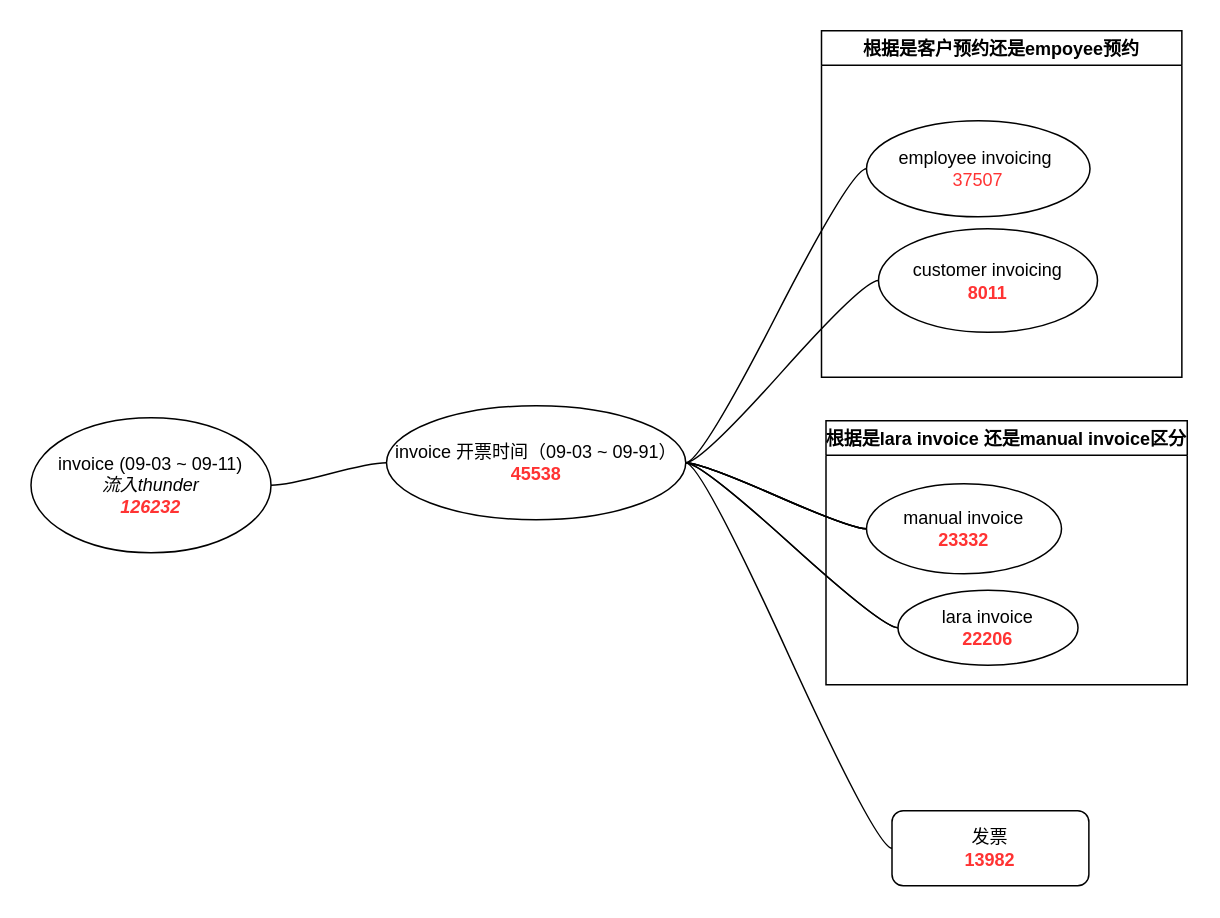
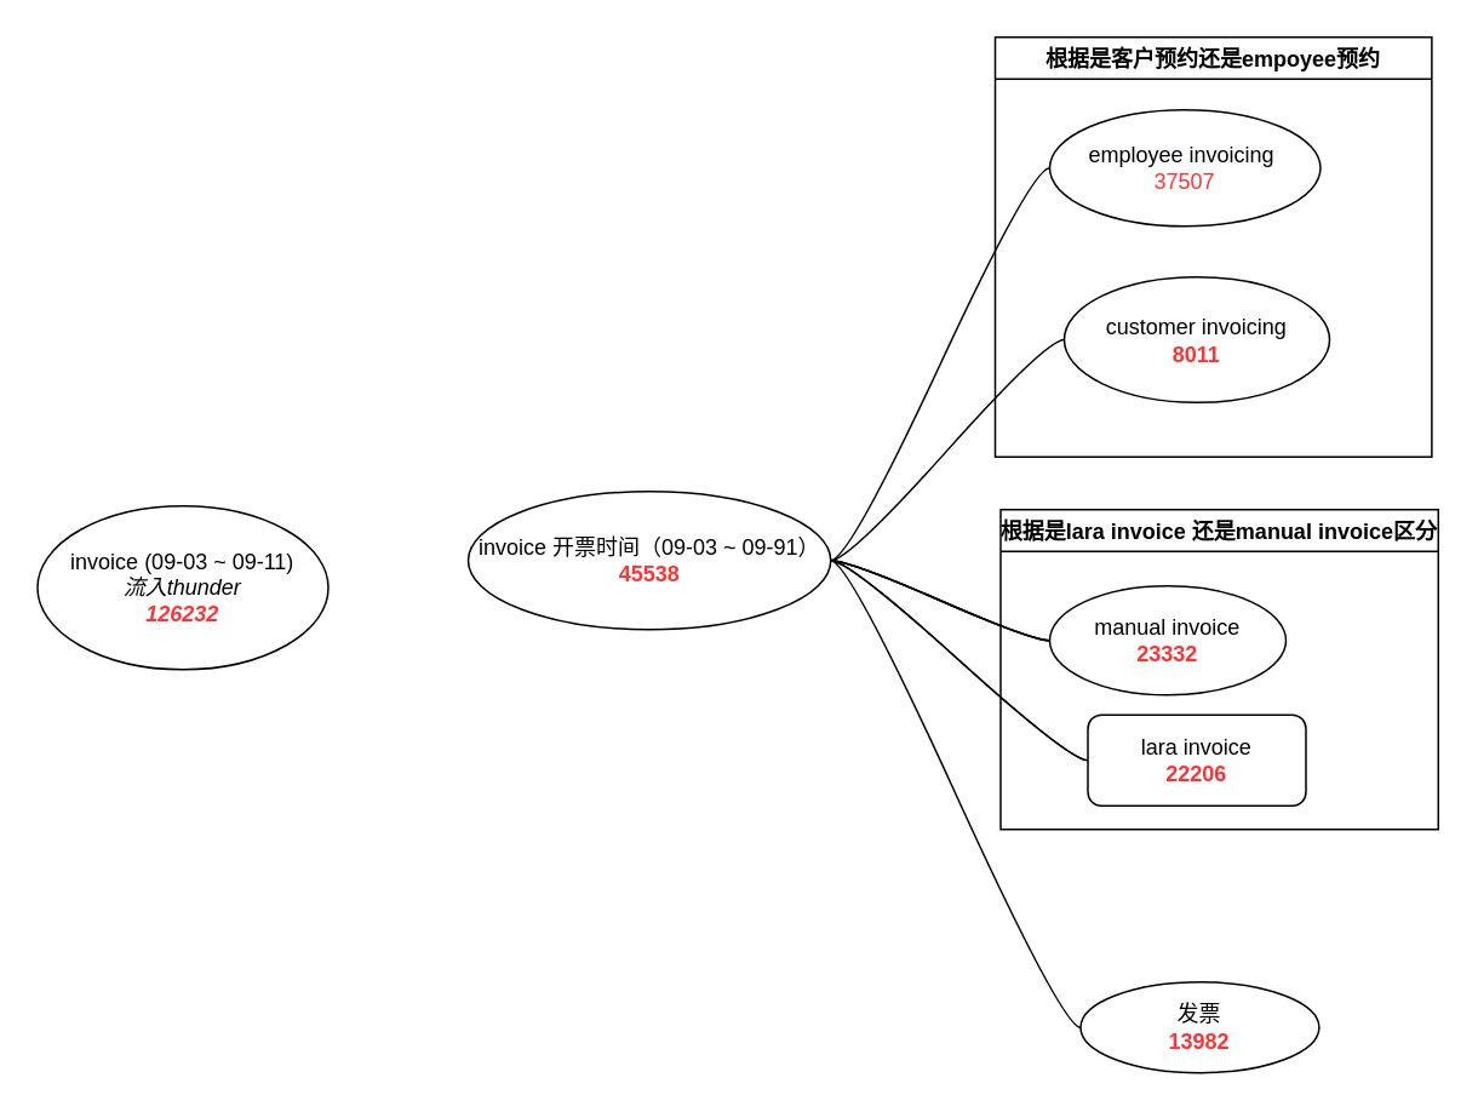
  <mxCell id="0" />
  <mxCell id="1" parent="0" />
- <mxCell id="2" value="" style="edgeStyle=entityRelationEdgeStyle;rounded=0;orthogonalLoop=1;jettySize=auto;html=1;startArrow=none;endArrow=none;segment=10;curved=1;sourcePerimeterSpacing=0;targetPerimeterSpacing=0;" edge="1" parent="1" source="3" target="12"><mxGeometry relative="1" as="geometry" /></mxCell>
  <mxCell id="3" value="invoice (09-03 ~ 09-11) &lt;br&gt;&lt;i&gt;流入thunder&lt;br&gt;&lt;b&gt;&lt;font color=&quot;#ff3333&quot;&gt;126232&lt;/font&gt;&lt;/b&gt;&lt;br&gt;&lt;/i&gt;" style="ellipse;whiteSpace=wrap;html=1;align=center;newEdgeStyle={&quot;edgeStyle&quot;:&quot;entityRelationEdgeStyle&quot;,&quot;startArrow&quot;:&quot;none&quot;,&quot;endArrow&quot;:&quot;none&quot;,&quot;segment&quot;:10,&quot;curved&quot;:1,&quot;sourcePerimeterSpacing&quot;:0,&quot;targetPerimeterSpacing&quot;:0};treeFolding=1;treeMoving=1;" vertex="1" parent="1"><mxGeometry x="20" y="278" width="160" height="90" as="geometry" /></mxCell>
  <mxCell id="4" value="" style="edgeStyle=entityRelationEdgeStyle;rounded=0;orthogonalLoop=1;jettySize=auto;html=1;startArrow=none;endArrow=none;segment=10;curved=1;sourcePerimeterSpacing=0;targetPerimeterSpacing=0;" edge="1" parent="1" source="12" target="19"><mxGeometry relative="1" as="geometry" /></mxCell>
  <mxCell id="5" value="" style="edgeStyle=entityRelationEdgeStyle;rounded=0;orthogonalLoop=1;jettySize=auto;html=1;startArrow=none;endArrow=none;segment=10;curved=1;sourcePerimeterSpacing=0;targetPerimeterSpacing=0;" edge="1" parent="1" source="12" target="19"><mxGeometry relative="1" as="geometry" /></mxCell>
  <mxCell id="6" value="" style="edgeStyle=entityRelationEdgeStyle;rounded=0;orthogonalLoop=1;jettySize=auto;html=1;startArrow=none;endArrow=none;segment=10;curved=1;sourcePerimeterSpacing=0;targetPerimeterSpacing=0;" edge="1" parent="1" source="12" target="18"><mxGeometry relative="1" as="geometry" /></mxCell>
  <mxCell id="7" value="" style="edgeStyle=entityRelationEdgeStyle;rounded=0;orthogonalLoop=1;jettySize=auto;html=1;startArrow=none;endArrow=none;segment=10;curved=1;sourcePerimeterSpacing=0;targetPerimeterSpacing=0;" edge="1" parent="1" source="12" target="18"><mxGeometry relative="1" as="geometry" /></mxCell>
  <mxCell id="8" value="" style="edgeStyle=entityRelationEdgeStyle;rounded=0;orthogonalLoop=1;jettySize=auto;html=1;startArrow=none;endArrow=none;segment=10;curved=1;sourcePerimeterSpacing=0;targetPerimeterSpacing=0;" edge="1" parent="1" source="12" target="13"><mxGeometry relative="1" as="geometry" /></mxCell>
  <mxCell id="9" value="" style="edgeStyle=entityRelationEdgeStyle;rounded=0;orthogonalLoop=1;jettySize=auto;html=1;startArrow=none;endArrow=none;segment=10;curved=1;sourcePerimeterSpacing=0;targetPerimeterSpacing=0;" edge="1" parent="1" source="12" target="18"><mxGeometry relative="1" as="geometry" /></mxCell>
  <mxCell id="10" value="" style="edgeStyle=entityRelationEdgeStyle;rounded=0;orthogonalLoop=1;jettySize=auto;html=1;startArrow=none;endArrow=none;segment=10;curved=1;sourcePerimeterSpacing=0;targetPerimeterSpacing=0;" edge="1" parent="1" source="12" target="16"><mxGeometry relative="1" as="geometry" /></mxCell>
  <mxCell id="11" value="" style="edgeStyle=entityRelationEdgeStyle;rounded=0;orthogonalLoop=1;jettySize=auto;html=1;startArrow=none;endArrow=none;segment=10;curved=1;sourcePerimeterSpacing=0;targetPerimeterSpacing=0;" edge="1" parent="1" source="12" target="14"><mxGeometry relative="1" as="geometry" /></mxCell>
  <mxCell id="12" value="invoice 开票时间（09-03 ~ 09-91）&lt;br&gt;&lt;b&gt;&lt;font color=&quot;#ff3333&quot;&gt;45538&lt;/font&gt;&lt;/b&gt;" style="ellipse;whiteSpace=wrap;html=1;align=center;newEdgeStyle={&quot;edgeStyle&quot;:&quot;entityRelationEdgeStyle&quot;,&quot;startArrow&quot;:&quot;none&quot;,&quot;endArrow&quot;:&quot;none&quot;,&quot;segment&quot;:10,&quot;curved&quot;:1,&quot;sourcePerimeterSpacing&quot;:0,&quot;targetPerimeterSpacing&quot;:0};treeFolding=1;treeMoving=1;" vertex="1" parent="1"><mxGeometry x="257" y="270" width="199.5" height="76" as="geometry" /></mxCell>
- <mxCell id="13" value="发票&lt;br&gt;&lt;b&gt;&lt;font color=&quot;#ff3333&quot;&gt;13982&lt;/font&gt;&lt;/b&gt;" style="whiteSpace=wrap;html=1;align=center;newEdgeStyle={&quot;edgeStyle&quot;:&quot;entityRelationEdgeStyle&quot;,&quot;startArrow&quot;:&quot;none&quot;,&quot;endArrow&quot;:&quot;none&quot;,&quot;segment&quot;:10,&quot;curved&quot;:1,&quot;sourcePerimeterSpacing&quot;:0,&quot;targetPerimeterSpacing&quot;:0};treeFolding=1;treeMoving=1;rounded=1;" vertex="1" parent="1"><mxGeometry x="594" y="540" width="131.25" height="50" as="geometry" /></mxCell>
- <mxCell id="14" value="employee invoicing&amp;nbsp;&lt;br&gt;&lt;font color=&quot;#ff3333&quot;&gt;37507&lt;/font&gt;" style="ellipse;whiteSpace=wrap;html=1;align=center;newEdgeStyle={&quot;edgeStyle&quot;:&quot;entityRelationEdgeStyle&quot;,&quot;startArrow&quot;:&quot;none&quot;,&quot;endArrow&quot;:&quot;none&quot;,&quot;segment&quot;:10,&quot;curved&quot;:1,&quot;sourcePerimeterSpacing&quot;:0,&quot;targetPerimeterSpacing&quot;:0};treeFolding=1;treeMoving=1;" vertex="1" parent="1"><mxGeometry x="577" y="80" width="149" height="64" as="geometry" /></mxCell>
+ <mxCell id="13" value="发票&lt;br&gt;&lt;b&gt;&lt;font color=&quot;#ff3333&quot;&gt;13982&lt;/font&gt;&lt;/b&gt;" style="ellipse;whiteSpace=wrap;html=1;align=center;newEdgeStyle={&quot;edgeStyle&quot;:&quot;entityRelationEdgeStyle&quot;,&quot;startArrow&quot;:&quot;none&quot;,&quot;endArrow&quot;:&quot;none&quot;,&quot;segment&quot;:10,&quot;curved&quot;:1,&quot;sourcePerimeterSpacing&quot;:0,&quot;targetPerimeterSpacing&quot;:0};treeFolding=1;treeMoving=1;" vertex="1" parent="1"><mxGeometry x="594" y="540" width="131.25" height="50" as="geometry" /></mxCell>
+ <mxCell id="14" value="employee invoicing&amp;nbsp;&lt;br&gt;&lt;font color=&quot;#ff3333&quot;&gt;37507&lt;/font&gt;" style="ellipse;whiteSpace=wrap;html=1;align=center;newEdgeStyle={&quot;edgeStyle&quot;:&quot;entityRelationEdgeStyle&quot;,&quot;startArrow&quot;:&quot;none&quot;,&quot;endArrow&quot;:&quot;none&quot;,&quot;segment&quot;:10,&quot;curved&quot;:1,&quot;sourcePerimeterSpacing&quot;:0,&quot;targetPerimeterSpacing&quot;:0};treeFolding=1;treeMoving=1;" vertex="1" parent="1"><mxGeometry x="577" y="60" width="149" height="64" as="geometry" /></mxCell>
  <mxCell id="15" value="根据是客户预约还是empoyee预约" style="swimlane;" vertex="1" parent="1"><mxGeometry x="547" y="20" width="240.24" height="231" as="geometry" /></mxCell>
  <mxCell id="16" value="customer invoicing&lt;br&gt;&lt;b&gt;&lt;font color=&quot;#ff3333&quot;&gt;8011&lt;/font&gt;&lt;/b&gt;" style="ellipse;whiteSpace=wrap;html=1;align=center;newEdgeStyle={&quot;edgeStyle&quot;:&quot;entityRelationEdgeStyle&quot;,&quot;startArrow&quot;:&quot;none&quot;,&quot;endArrow&quot;:&quot;none&quot;,&quot;segment&quot;:10,&quot;curved&quot;:1,&quot;sourcePerimeterSpacing&quot;:0,&quot;targetPerimeterSpacing&quot;:0};treeFolding=1;treeMoving=1;" vertex="1" parent="15"><mxGeometry x="38" y="132" width="146" height="69" as="geometry" /></mxCell>
  <mxCell id="17" value="根据是lara invoice 还是manual invoice区分" style="swimlane;" vertex="1" parent="1"><mxGeometry x="550" y="280" width="240.84" height="176" as="geometry" /></mxCell>
  <mxCell id="18" value="manual invoice&lt;br&gt;&lt;b&gt;&lt;font color=&quot;#ff3333&quot;&gt;23332&lt;/font&gt;&lt;/b&gt;" style="ellipse;whiteSpace=wrap;html=1;align=center;newEdgeStyle={&quot;edgeStyle&quot;:&quot;entityRelationEdgeStyle&quot;,&quot;startArrow&quot;:&quot;none&quot;,&quot;endArrow&quot;:&quot;none&quot;,&quot;segment&quot;:10,&quot;curved&quot;:1,&quot;sourcePerimeterSpacing&quot;:0,&quot;targetPerimeterSpacing&quot;:0};treeFolding=1;treeMoving=1;" vertex="1" parent="17"><mxGeometry x="27" y="42" width="130" height="60" as="geometry" /></mxCell>
- <mxCell id="19" value="lara invoice&lt;br&gt;&lt;b&gt;&lt;font color=&quot;#ff3333&quot;&gt;22206&lt;/font&gt;&lt;/b&gt;" style="ellipse;whiteSpace=wrap;html=1;align=center;newEdgeStyle={&quot;edgeStyle&quot;:&quot;entityRelationEdgeStyle&quot;,&quot;startArrow&quot;:&quot;none&quot;,&quot;endArrow&quot;:&quot;none&quot;,&quot;segment&quot;:10,&quot;curved&quot;:1,&quot;sourcePerimeterSpacing&quot;:0,&quot;targetPerimeterSpacing&quot;:0};treeFolding=1;treeMoving=1;" vertex="1" parent="17"><mxGeometry x="48" y="113" width="120" height="50" as="geometry" /></mxCell>
+ <mxCell id="19" value="lara invoice&lt;br&gt;&lt;b&gt;&lt;font color=&quot;#ff3333&quot;&gt;22206&lt;/font&gt;&lt;/b&gt;" style="whiteSpace=wrap;html=1;align=center;newEdgeStyle={&quot;edgeStyle&quot;:&quot;entityRelationEdgeStyle&quot;,&quot;startArrow&quot;:&quot;none&quot;,&quot;endArrow&quot;:&quot;none&quot;,&quot;segment&quot;:10,&quot;curved&quot;:1,&quot;sourcePerimeterSpacing&quot;:0,&quot;targetPerimeterSpacing&quot;:0};treeFolding=1;treeMoving=1;rounded=1;" vertex="1" parent="17"><mxGeometry x="48" y="113" width="120" height="50" as="geometry" /></mxCell>
